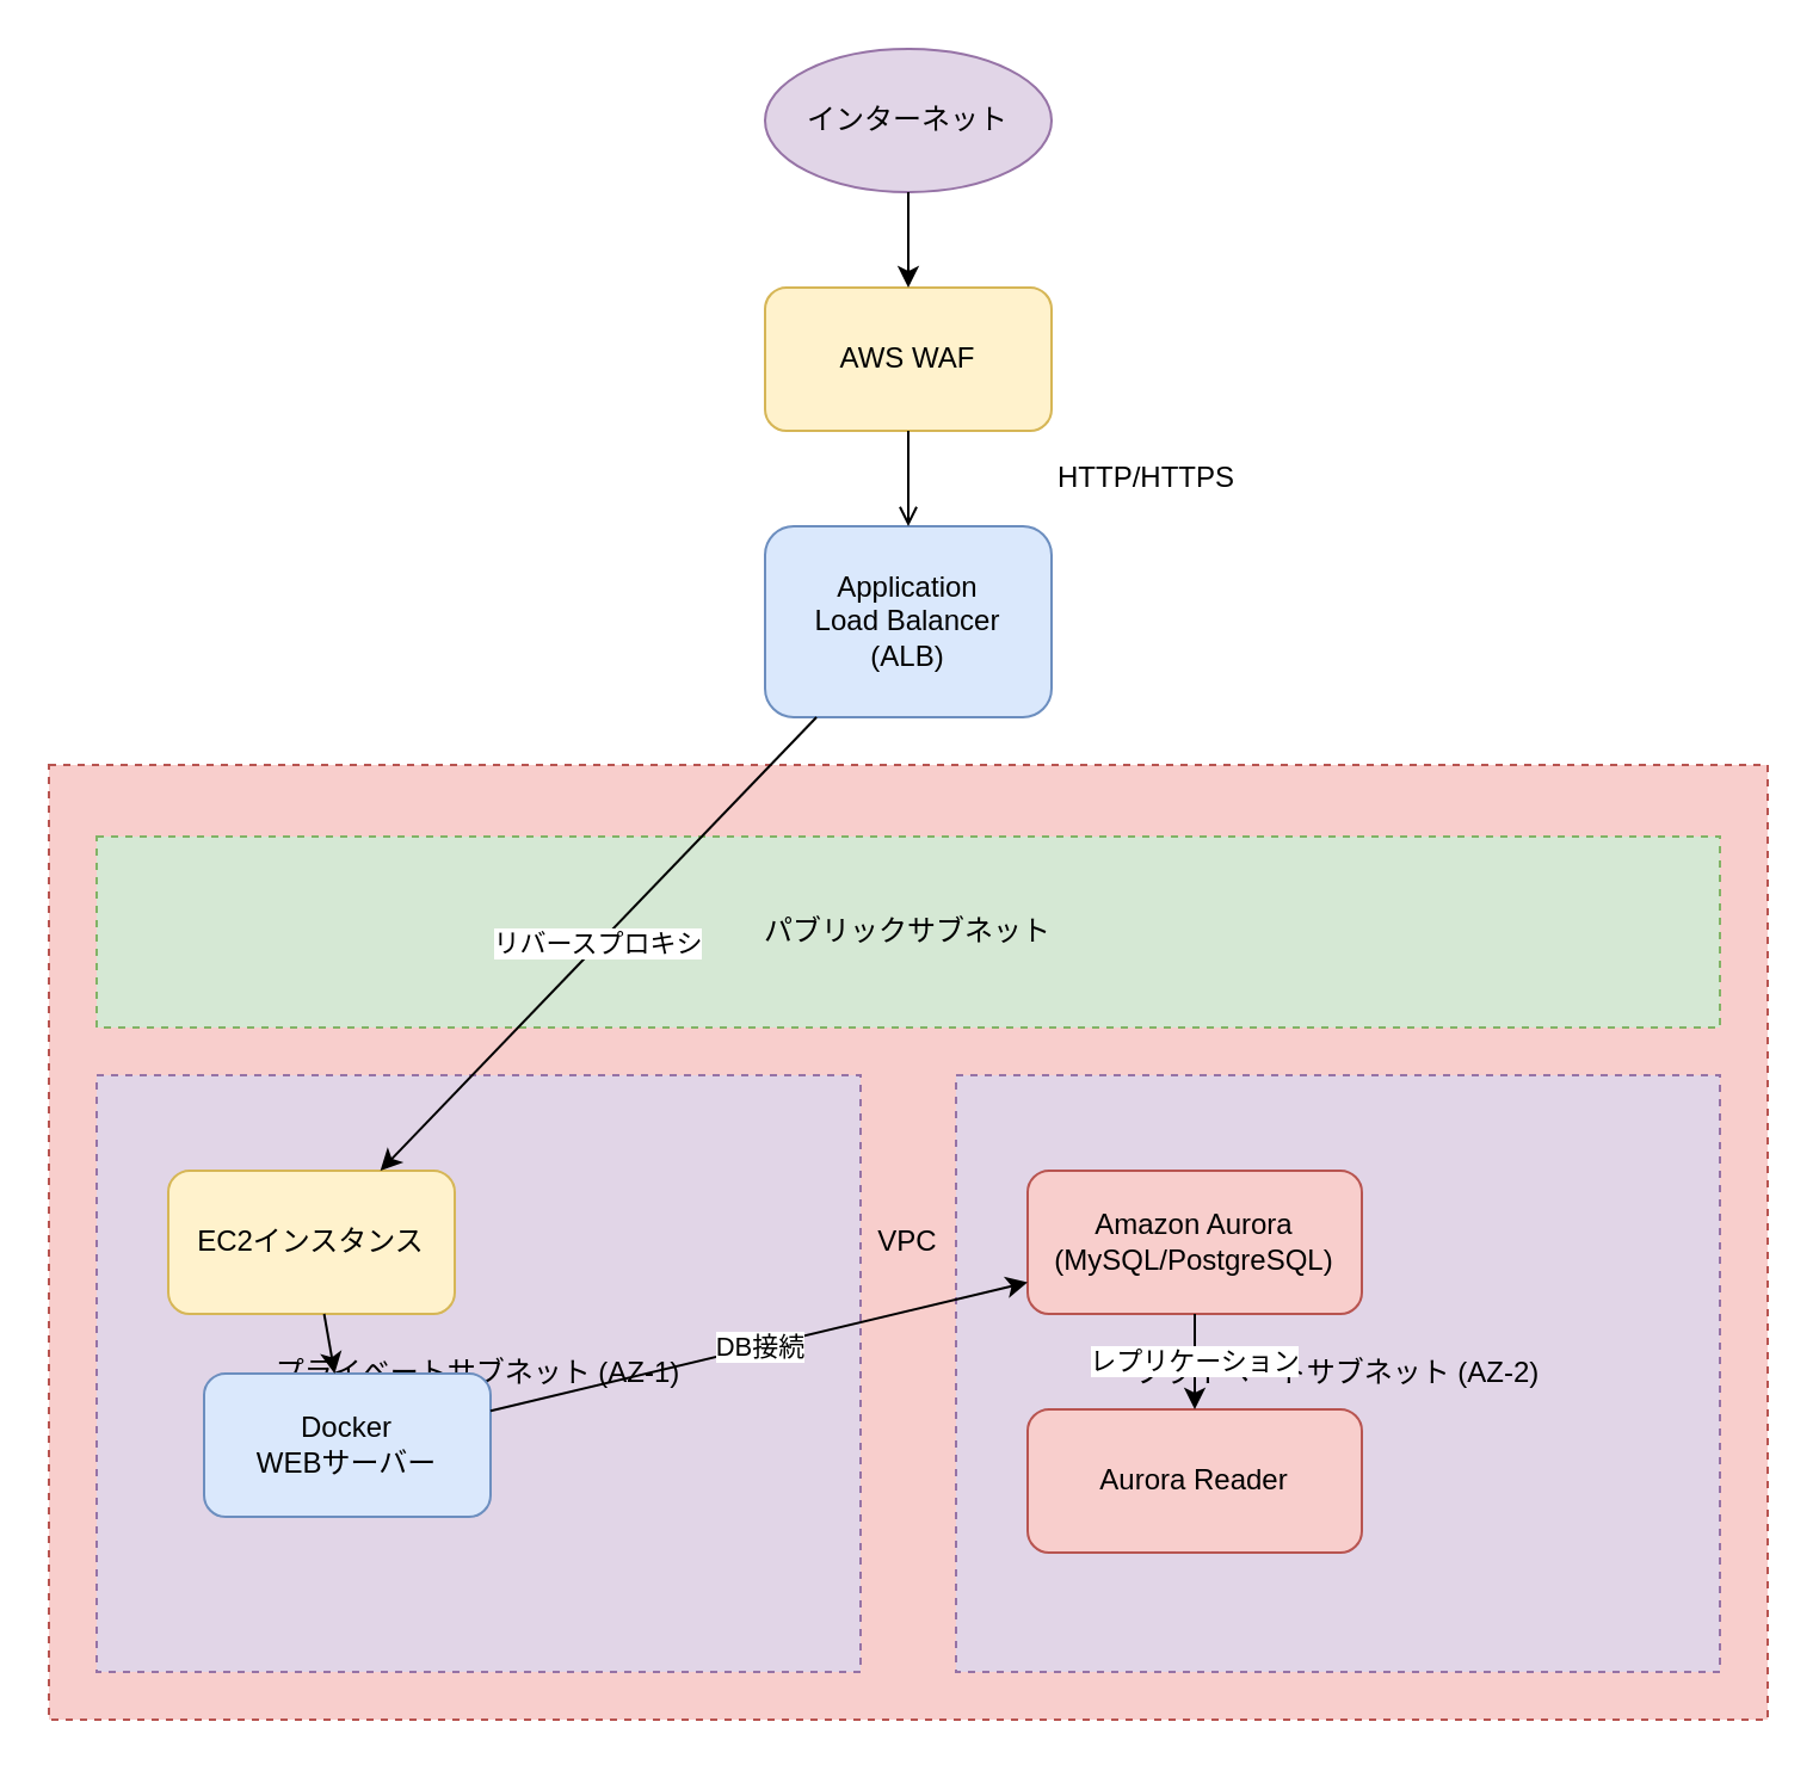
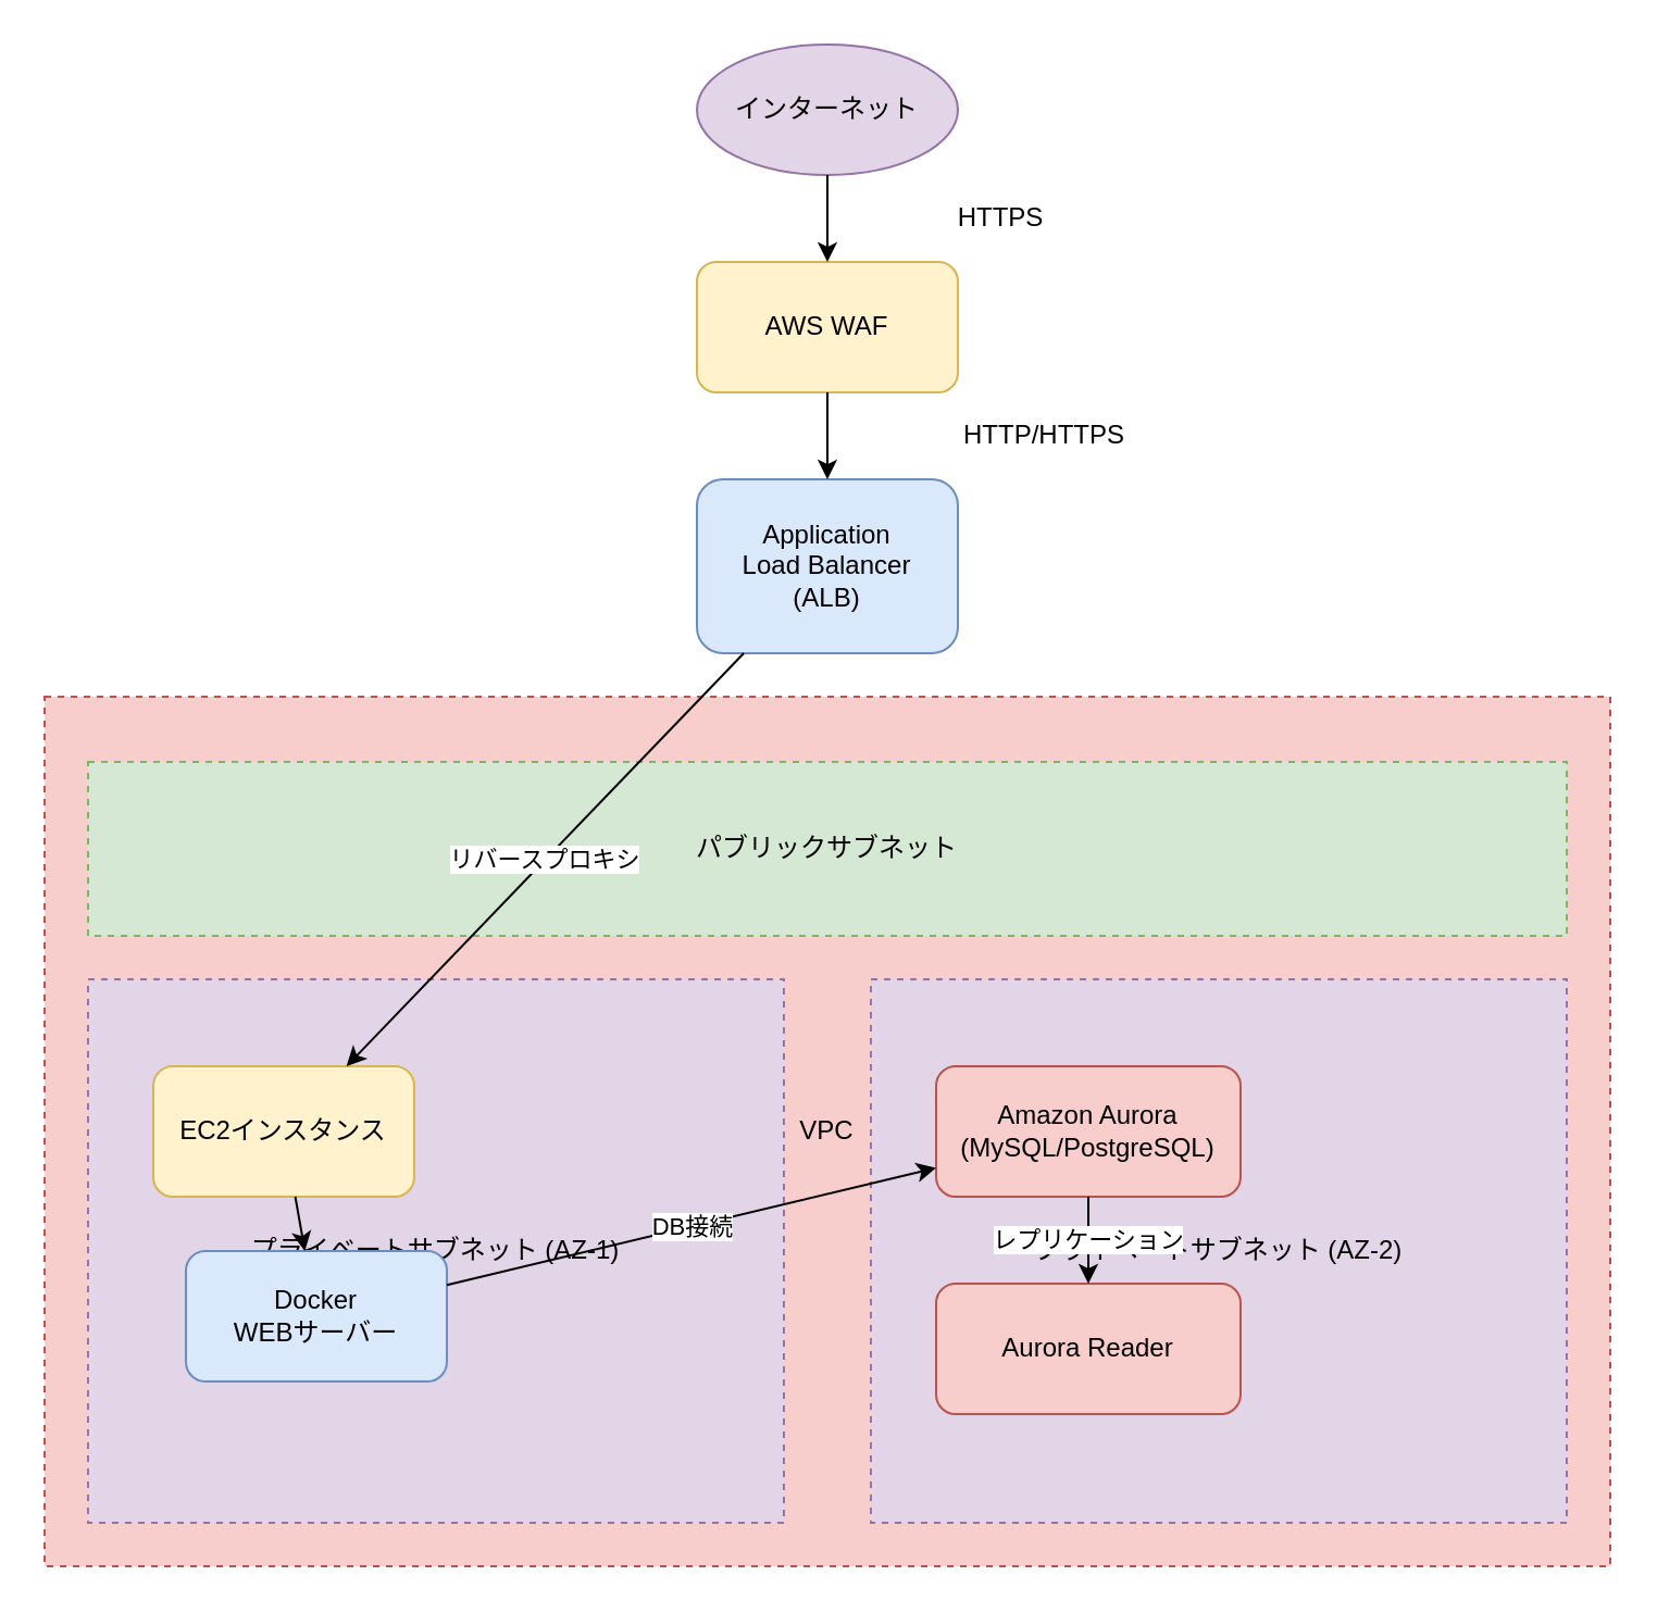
  <mxCell id="0" />
  <mxCell id="1" parent="0" />
  <mxCell id="2" value="インターネット" style="ellipse;whiteSpace=wrap;html=1;fillColor=#e1d5e7;strokeColor=#9673a6;" vertex="1" parent="1"><mxGeometry x="320" y="20" width="120" height="60" as="geometry" /></mxCell>
  <mxCell id="3" value="AWS WAF" style="rounded=1;whiteSpace=wrap;html=1;fillColor=#fff2cc;strokeColor=#d6b656;" vertex="1" parent="1"><mxGeometry x="320" y="120" width="120" height="60" as="geometry" /></mxCell>
  <mxCell id="4" value="Application&#10;Load Balancer&#10;(ALB)" style="rounded=1;whiteSpace=wrap;html=1;fillColor=#dae8fc;strokeColor=#6c8ebf;" vertex="1" parent="1"><mxGeometry x="320" y="220" width="120" height="80" as="geometry" /></mxCell>
  <mxCell id="5" value="VPC" style="rounded=0;whiteSpace=wrap;html=1;fillColor=#f8cecc;strokeColor=#b85450;dashed=1;" vertex="1" parent="1"><mxGeometry x="20" y="320" width="720" height="400" as="geometry" /></mxCell>
  <mxCell id="6" value="パブリックサブネット" style="rounded=0;whiteSpace=wrap;html=1;fillColor=#d5e8d4;strokeColor=#82b366;dashed=1;" vertex="1" parent="1"><mxGeometry x="40" y="350" width="680" height="80" as="geometry" /></mxCell>
  <mxCell id="7" value="プライベートサブネット (AZ-1)" style="rounded=0;whiteSpace=wrap;html=1;fillColor=#e1d5e7;strokeColor=#9673a6;dashed=1;" vertex="1" parent="1"><mxGeometry x="40" y="450" width="320" height="250" as="geometry" /></mxCell>
  <mxCell id="8" value="プライベートサブネット (AZ-2)" style="rounded=0;whiteSpace=wrap;html=1;fillColor=#e1d5e7;strokeColor=#9673a6;dashed=1;" vertex="1" parent="1"><mxGeometry x="400" y="450" width="320" height="250" as="geometry" /></mxCell>
  <mxCell id="9" value="EC2インスタンス" style="rounded=1;whiteSpace=wrap;html=1;fillColor=#fff2cc;strokeColor=#d6b656;" vertex="1" parent="1"><mxGeometry x="70" y="490" width="120" height="60" as="geometry" /></mxCell>
  <mxCell id="10" value="Docker&#10;WEBサーバー" style="rounded=1;whiteSpace=wrap;html=1;fillColor=#dae8fc;strokeColor=#6c8ebf;" vertex="1" parent="1"><mxGeometry x="85" y="575" width="120" height="60" as="geometry" /></mxCell>
  <mxCell id="11" value="Amazon Aurora&#10;(MySQL/PostgreSQL)" style="rounded=1;whiteSpace=wrap;html=1;fillColor=#f8cecc;strokeColor=#b85450;" vertex="1" parent="1"><mxGeometry x="430" y="490" width="140" height="60" as="geometry" /></mxCell>
  <mxCell id="12" value="Aurora Reader" style="rounded=1;whiteSpace=wrap;html=1;fillColor=#f8cecc;strokeColor=#b85450;" vertex="1" parent="1"><mxGeometry x="430" y="590" width="140" height="60" as="geometry" /></mxCell>
  <mxCell id="13" value="" style="endArrow=classic;html=1;rounded=0;" edge="1" parent="1" source="2" target="3"><mxGeometry width="50" height="50" relative="1" as="geometry"><mxPoint x="380" y="90" as="sourcePoint" /><mxPoint x="380" y="110" as="targetPoint" /></mxGeometry></mxCell>
- <mxCell id="14" value="" style="endArrow=open;html=1;rounded=0;" edge="1" parent="1" source="3" target="4"><mxGeometry width="50" height="50" relative="1" as="geometry"><mxPoint x="380" y="190" as="sourcePoint" /><mxPoint x="380" y="210" as="targetPoint" /></mxGeometry></mxCell>
+ <mxCell id="14" value="" style="endArrow=classic;html=1;rounded=0;" edge="1" parent="1" source="3" target="4"><mxGeometry width="50" height="50" relative="1" as="geometry"><mxPoint x="380" y="190" as="sourcePoint" /><mxPoint x="380" y="210" as="targetPoint" /></mxGeometry></mxCell>
  <mxCell id="15" value="リバースプロキシ" style="endArrow=classic;html=1;rounded=0;" edge="1" parent="1" source="4" target="9"><mxGeometry width="50" height="50" relative="1" as="geometry"><mxPoint x="320" y="310" as="sourcePoint" /><mxPoint x="190" y="490" as="targetPoint" /></mxGeometry></mxCell>
  <mxCell id="16" value="" style="endArrow=classic;html=1;rounded=0;" edge="1" parent="1" source="9" target="10"><mxGeometry width="50" height="50" relative="1" as="geometry"><mxPoint x="130" y="560" as="sourcePoint" /><mxPoint x="130" y="560" as="targetPoint" /></mxGeometry></mxCell>
  <mxCell id="17" value="DB接続" style="endArrow=classic;html=1;rounded=0;" edge="1" parent="1" source="10" target="11"><mxGeometry width="50" height="50" relative="1" as="geometry"><mxPoint x="200" y="600" as="sourcePoint" /><mxPoint x="420" y="530" as="targetPoint" /></mxGeometry></mxCell>
  <mxCell id="18" value="レプリケーション" style="endArrow=classic;html=1;rounded=0;" edge="1" parent="1" source="11" target="12"><mxGeometry width="50" height="50" relative="1" as="geometry"><mxPoint x="500" y="580" as="sourcePoint" /><mxPoint x="500" y="580" as="targetPoint" /></mxGeometry></mxCell>
+ <mxCell id="19" value="HTTPS" style="text;html=1;strokeColor=none;fillColor=none;align=center;verticalAlign=middle;whiteSpace=wrap;rounded=0;" vertex="1" parent="1"><mxGeometry x="440" y="90" width="40" height="20" as="geometry" /></mxCell>
  <mxCell id="20" value="HTTP/HTTPS" style="text;html=1;strokeColor=none;fillColor=none;align=center;verticalAlign=middle;whiteSpace=wrap;rounded=0;" vertex="1" parent="1"><mxGeometry x="440" y="190" width="80" height="20" as="geometry" /></mxCell>
